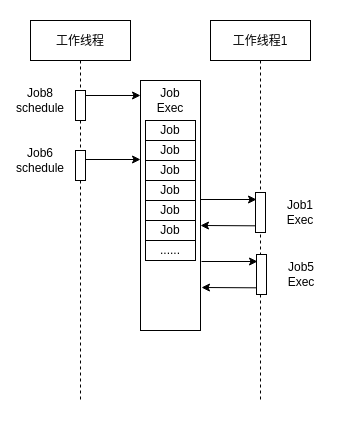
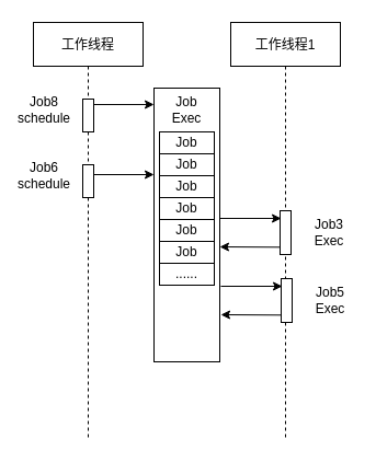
  <mxCell id="0" />
  <mxCell id="1" parent="0" />
  <mxCell id="2" value="" style="endArrow=classic;html=1;entryX=0;entryY=0.119;entryDx=0;entryDy=0;entryPerimeter=0;" edge="1" parent="1"><mxGeometry width="50" height="50" relative="1" as="geometry"><mxPoint x="84" y="95" as="sourcePoint" /><mxPoint x="140" y="94.99" as="targetPoint" /></mxGeometry></mxCell>
  <mxCell id="3" value="工作线程" style="shape=umlLifeline;perimeter=lifelinePerimeter;container=1;collapsible=0;recursiveResize=0;rounded=0;shadow=0;strokeWidth=1;" parent="1" vertex="1"><mxGeometry x="30" y="20" width="100" height="380" as="geometry" /></mxCell>
  <mxCell id="4" value="" style="points=[];perimeter=orthogonalPerimeter;rounded=0;shadow=0;strokeWidth=1;" vertex="1" parent="3"><mxGeometry x="45" y="130" width="10" height="30" as="geometry" /></mxCell>
  <mxCell id="5" value="" style="points=[];perimeter=orthogonalPerimeter;rounded=0;shadow=0;strokeWidth=1;" parent="3" vertex="1"><mxGeometry x="45" y="70" width="10" height="30" as="geometry" /></mxCell>
  <mxCell id="6" value="工作线程1" style="shape=umlLifeline;perimeter=lifelinePerimeter;container=1;collapsible=0;recursiveResize=0;rounded=0;shadow=0;strokeWidth=1;" parent="1" vertex="1"><mxGeometry x="210" y="20" width="100" height="380" as="geometry" /></mxCell>
  <mxCell id="7" value="" style="points=[];perimeter=orthogonalPerimeter;rounded=0;shadow=0;strokeWidth=1;" parent="6" vertex="1"><mxGeometry x="45" y="172" width="10" height="40" as="geometry" /></mxCell>
  <mxCell id="8" value="" style="rounded=0;whiteSpace=wrap;html=1;" vertex="1" parent="1"><mxGeometry x="140" y="80" width="60" height="250" as="geometry" /></mxCell>
  <mxCell id="9" value="Job Exec" style="text;html=1;strokeColor=none;fillColor=none;align=center;verticalAlign=middle;whiteSpace=wrap;rounded=0;" vertex="1" parent="1"><mxGeometry x="150" y="90" width="40" height="20" as="geometry" /></mxCell>
  <mxCell id="10" value="Job" style="rounded=0;whiteSpace=wrap;html=1;" vertex="1" parent="1"><mxGeometry x="145" y="120" width="50" height="20" as="geometry" /></mxCell>
  <mxCell id="11" value="Job" style="rounded=0;whiteSpace=wrap;html=1;" vertex="1" parent="1"><mxGeometry x="145" y="140" width="50" height="20" as="geometry" /></mxCell>
  <mxCell id="12" value="Job" style="rounded=0;whiteSpace=wrap;html=1;" vertex="1" parent="1"><mxGeometry x="145" y="160" width="50" height="20" as="geometry" /></mxCell>
  <mxCell id="13" value="Job" style="rounded=0;whiteSpace=wrap;html=1;" vertex="1" parent="1"><mxGeometry x="145" y="180" width="50" height="20" as="geometry" /></mxCell>
  <mxCell id="14" value="Job" style="rounded=0;whiteSpace=wrap;html=1;" vertex="1" parent="1"><mxGeometry x="145" y="200" width="50" height="20" as="geometry" /></mxCell>
  <mxCell id="15" value="Job" style="rounded=0;whiteSpace=wrap;html=1;" vertex="1" parent="1"><mxGeometry x="145" y="220" width="50" height="20" as="geometry" /></mxCell>
  <mxCell id="16" value="......" style="rounded=0;whiteSpace=wrap;html=1;" vertex="1" parent="1"><mxGeometry x="145" y="240" width="50" height="20" as="geometry" /></mxCell>
  <mxCell id="17" value="" style="endArrow=classic;html=1;entryX=0;entryY=0.316;entryDx=0;entryDy=0;entryPerimeter=0;exitX=1;exitY=0.3;exitDx=0;exitDy=0;exitPerimeter=0;" edge="1" parent="1" source="4" target="8"><mxGeometry width="50" height="50" relative="1" as="geometry"><mxPoint x="94" y="115" as="sourcePoint" /><mxPoint x="150" y="114.99" as="targetPoint" /></mxGeometry></mxCell>
  <mxCell id="18" value="Job8&lt;br&gt;schedule" style="text;html=1;strokeColor=none;fillColor=none;align=center;verticalAlign=middle;whiteSpace=wrap;rounded=0;" vertex="1" parent="1"><mxGeometry x="20" y="90" width="40" height="20" as="geometry" /></mxCell>
  <mxCell id="19" value="Job6&lt;br&gt;schedule" style="text;html=1;strokeColor=none;fillColor=none;align=center;verticalAlign=middle;whiteSpace=wrap;rounded=0;" vertex="1" parent="1"><mxGeometry x="20" y="150" width="40" height="20" as="geometry" /></mxCell>
  <mxCell id="20" value="" style="endArrow=classic;html=1;entryX=0;entryY=0.119;entryDx=0;entryDy=0;entryPerimeter=0;" edge="1" parent="1"><mxGeometry width="50" height="50" relative="1" as="geometry"><mxPoint x="200" y="199.01" as="sourcePoint" /><mxPoint x="256" y="199" as="targetPoint" /></mxGeometry></mxCell>
  <mxCell id="21" value="" style="endArrow=classic;html=1;exitX=0;exitY=0.833;exitDx=0;exitDy=0;exitPerimeter=0;" edge="1" parent="1" source="7"><mxGeometry width="50" height="50" relative="1" as="geometry"><mxPoint x="210" y="202.01" as="sourcePoint" /><mxPoint x="200" y="225" as="targetPoint" /></mxGeometry></mxCell>
- <mxCell id="22" value="Job1&lt;br&gt;Exec" style="text;html=1;strokeColor=none;fillColor=none;align=center;verticalAlign=middle;whiteSpace=wrap;rounded=0;" vertex="1" parent="1"><mxGeometry x="280" y="202" width="40" height="20" as="geometry" /></mxCell>
+ <mxCell id="22" value="Job3&lt;br&gt;Exec" style="text;html=1;strokeColor=none;fillColor=none;align=center;verticalAlign=middle;whiteSpace=wrap;rounded=0;" vertex="1" parent="1"><mxGeometry x="280" y="202" width="40" height="20" as="geometry" /></mxCell>
  <mxCell id="23" value="" style="points=[];perimeter=orthogonalPerimeter;rounded=0;shadow=0;strokeWidth=1;" vertex="1" parent="1"><mxGeometry x="256" y="254" width="10" height="40" as="geometry" /></mxCell>
  <mxCell id="24" value="" style="endArrow=classic;html=1;entryX=0;entryY=0.119;entryDx=0;entryDy=0;entryPerimeter=0;" edge="1" parent="1"><mxGeometry width="50" height="50" relative="1" as="geometry"><mxPoint x="201" y="261.01" as="sourcePoint" /><mxPoint x="257" y="261" as="targetPoint" /></mxGeometry></mxCell>
  <mxCell id="25" value="" style="endArrow=classic;html=1;exitX=0;exitY=0.833;exitDx=0;exitDy=0;exitPerimeter=0;" edge="1" parent="1" source="23"><mxGeometry width="50" height="50" relative="1" as="geometry"><mxPoint x="211" y="264.01" as="sourcePoint" /><mxPoint x="201" y="287" as="targetPoint" /></mxGeometry></mxCell>
  <mxCell id="26" value="Job5&lt;br&gt;Exec" style="text;html=1;strokeColor=none;fillColor=none;align=center;verticalAlign=middle;whiteSpace=wrap;rounded=0;" vertex="1" parent="1"><mxGeometry x="281" y="264" width="40" height="20" as="geometry" /></mxCell>
